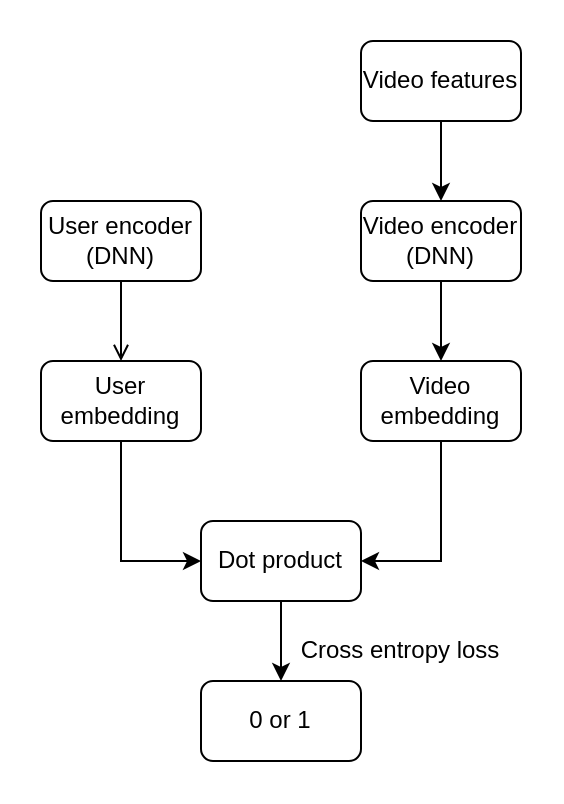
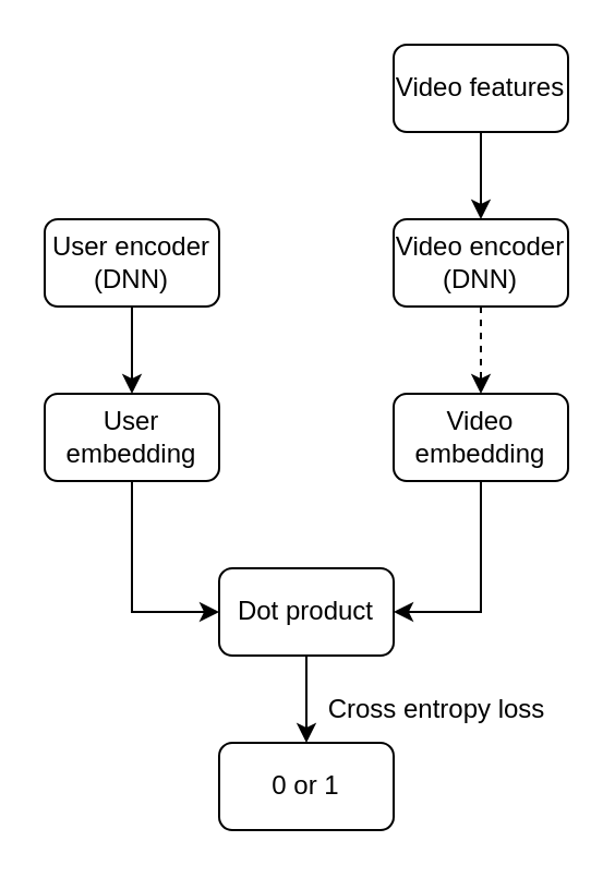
  <mxCell id="0" />
  <mxCell id="1" parent="0" />
  <mxCell id="2" style="edgeStyle=orthogonalEdgeStyle;rounded=0;orthogonalLoop=1;jettySize=auto;html=1;exitX=0.5;exitY=1;exitDx=0;exitDy=0;" parent="1" source="3" target="7" edge="1"><mxGeometry relative="1" as="geometry" /></mxCell>
  <mxCell id="3" value="Video features" style="rounded=1;whiteSpace=wrap;html=1;" parent="1" vertex="1"><mxGeometry x="180" y="20" width="80" height="40" as="geometry" /></mxCell>
- <mxCell id="4" style="edgeStyle=orthogonalEdgeStyle;rounded=0;orthogonalLoop=1;jettySize=auto;html=1;exitX=0.5;exitY=1;exitDx=0;exitDy=0;entryX=0.5;entryY=0;entryDx=0;entryDy=0;endArrow=open;" parent="1" source="5" target="9" edge="1"><mxGeometry relative="1" as="geometry" /></mxCell>
+ <mxCell id="4" style="edgeStyle=orthogonalEdgeStyle;rounded=0;orthogonalLoop=1;jettySize=auto;html=1;exitX=0.5;exitY=1;exitDx=0;exitDy=0;entryX=0.5;entryY=0;entryDx=0;entryDy=0;" parent="1" source="5" target="9" edge="1"><mxGeometry relative="1" as="geometry" /></mxCell>
  <mxCell id="5" value="User encoder (DNN)" style="rounded=1;whiteSpace=wrap;html=1;" parent="1" vertex="1"><mxGeometry x="20" y="100" width="80" height="40" as="geometry" /></mxCell>
- <mxCell id="6" style="edgeStyle=orthogonalEdgeStyle;rounded=0;orthogonalLoop=1;jettySize=auto;html=1;exitX=0.5;exitY=1;exitDx=0;exitDy=0;entryX=0.5;entryY=0;entryDx=0;entryDy=0;" parent="1" source="7" target="11" edge="1"><mxGeometry relative="1" as="geometry" /></mxCell>
+ <mxCell id="6" style="edgeStyle=orthogonalEdgeStyle;rounded=0;orthogonalLoop=1;jettySize=auto;html=1;exitX=0.5;exitY=1;exitDx=0;exitDy=0;entryX=0.5;entryY=0;entryDx=0;entryDy=0;dashed=1;" parent="1" source="7" target="11" edge="1"><mxGeometry relative="1" as="geometry" /></mxCell>
  <mxCell id="7" value="Video encoder (DNN)" style="rounded=1;whiteSpace=wrap;html=1;" parent="1" vertex="1"><mxGeometry x="180" y="100" width="80" height="40" as="geometry" /></mxCell>
  <mxCell id="8" style="edgeStyle=orthogonalEdgeStyle;rounded=0;orthogonalLoop=1;jettySize=auto;html=1;exitX=0.5;exitY=1;exitDx=0;exitDy=0;entryX=0;entryY=0.5;entryDx=0;entryDy=0;" edge="1" parent="1" source="9" target="13"><mxGeometry relative="1" as="geometry" /></mxCell>
  <mxCell id="9" value="User embedding" style="rounded=1;whiteSpace=wrap;html=1;" parent="1" vertex="1"><mxGeometry x="20" y="180" width="80" height="40" as="geometry" /></mxCell>
  <mxCell id="10" style="edgeStyle=orthogonalEdgeStyle;rounded=0;orthogonalLoop=1;jettySize=auto;html=1;exitX=0.5;exitY=1;exitDx=0;exitDy=0;entryX=1;entryY=0.5;entryDx=0;entryDy=0;" edge="1" parent="1" source="11" target="13"><mxGeometry relative="1" as="geometry" /></mxCell>
  <mxCell id="11" value="Video embedding" style="rounded=1;whiteSpace=wrap;html=1;" parent="1" vertex="1"><mxGeometry x="180" y="180" width="80" height="40" as="geometry" /></mxCell>
  <mxCell id="12" style="edgeStyle=orthogonalEdgeStyle;rounded=0;orthogonalLoop=1;jettySize=auto;html=1;exitX=0.5;exitY=1;exitDx=0;exitDy=0;entryX=0.5;entryY=0;entryDx=0;entryDy=0;" parent="1" source="13" target="14" edge="1"><mxGeometry relative="1" as="geometry" /></mxCell>
  <mxCell id="13" value="Dot product" style="rounded=1;whiteSpace=wrap;html=1;" parent="1" vertex="1"><mxGeometry x="100" y="260" width="80" height="40" as="geometry" /></mxCell>
  <mxCell id="14" value="0 or 1" style="rounded=1;whiteSpace=wrap;html=1;" parent="1" vertex="1"><mxGeometry x="100" y="340" width="80" height="40" as="geometry" /></mxCell>
  <mxCell id="15" value="Cross entropy loss" style="text;html=1;strokeColor=none;fillColor=none;align=center;verticalAlign=middle;whiteSpace=wrap;rounded=0;" parent="1" vertex="1"><mxGeometry x="140" y="310" width="120" height="30" as="geometry" /></mxCell>
